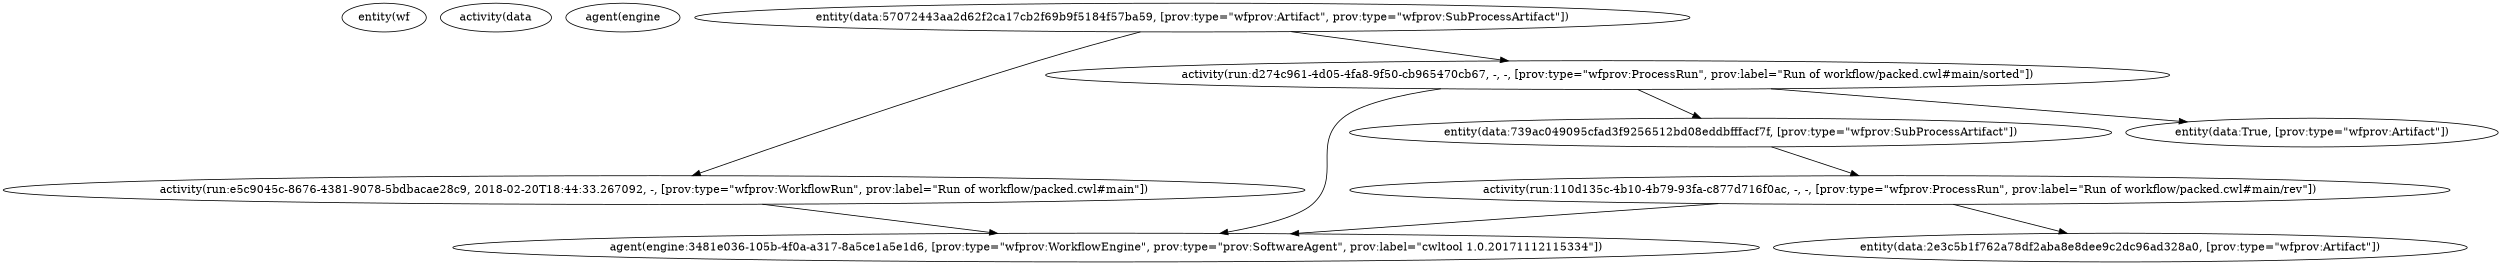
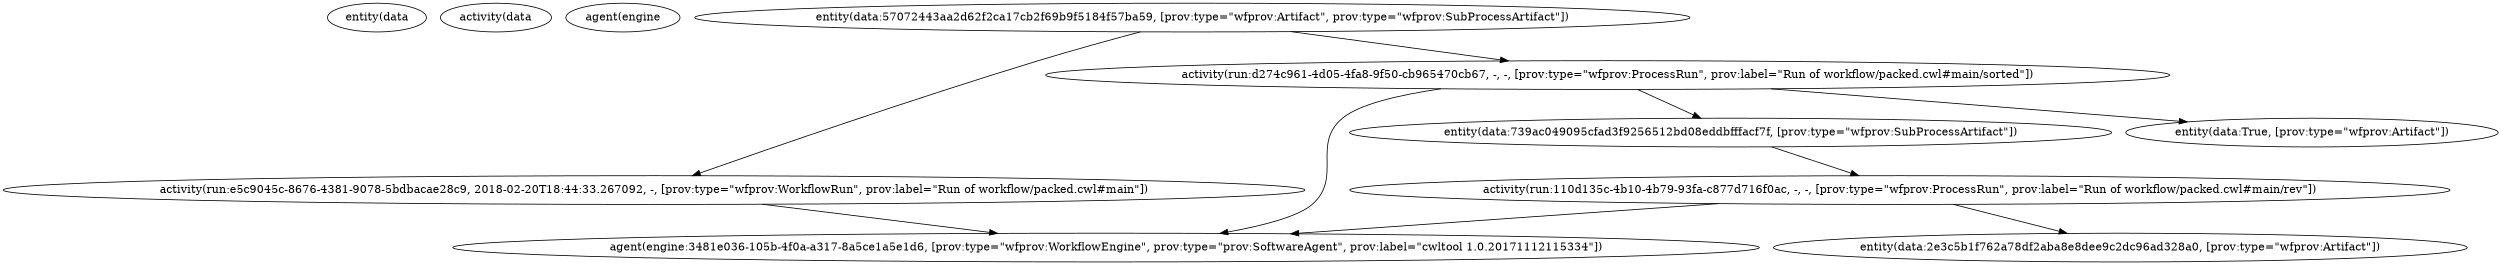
  digraph {
-   "entity(wf"
+   "entity(data"
    n3 [label="activity(data"]
    "agent(engine"
    "activity(run:e5c9045c-8676-4381-9078-5bdbacae28c9, 2018-02-20T18:44:33.267092, -, [prov:type=\"wfprov:WorkflowRun\", prov:label=\"Run of workflow/packed.cwl#main\"])"
    "agent(engine:3481e036-105b-4f0a-a317-8a5ce1a5e1d6, [prov:type=\"wfprov:WorkflowEngine\", prov:type=\"prov:SoftwareAgent\", prov:label=\"cwltool 1.0.20171112115334\"])"
    "entity(data:57072443aa2d62f2ca17cb2f69b9f5184f57ba59, [prov:type=\"wfprov:Artifact\", prov:type=\"wfprov:SubProcessArtifact\"])"
    "activity(run:d274c961-4d05-4fa8-9f50-cb965470cb67, -, -, [prov:type=\"wfprov:ProcessRun\", prov:label=\"Run of workflow/packed.cwl#main/sorted\"])"
    "entity(data:739ac049095cfad3f9256512bd08eddbfffacf7f, [prov:type=\"wfprov:SubProcessArtifact\"])"
    "entity(data:True, [prov:type=\"wfprov:Artifact\"])"
    "activity(run:110d135c-4b10-4b79-93fa-c877d716f0ac, -, -, [prov:type=\"wfprov:ProcessRun\", prov:label=\"Run of workflow/packed.cwl#main/rev\"])"
    "entity(data:2e3c5b1f762a78df2aba8e8dee9c2dc96ad328a0, [prov:type=\"wfprov:Artifact\"])"
    "activity(run:e5c9045c-8676-4381-9078-5bdbacae28c9, 2018-02-20T18:44:33.267092, -, [prov:type=\"wfprov:WorkflowRun\", prov:label=\"Run of workflow/packed.cwl#main\"])" -> "agent(engine:3481e036-105b-4f0a-a317-8a5ce1a5e1d6, [prov:type=\"wfprov:WorkflowEngine\", prov:type=\"prov:SoftwareAgent\", prov:label=\"cwltool 1.0.20171112115334\"])" [relation="wasAssociatedWith(run:e5c9045c-8676-4381-9078-5bdbacae28c9, engine:3481e036-105b-4f0a-a317-8a5ce1a5e1d6, wf:main)"]
    "entity(data:57072443aa2d62f2ca17cb2f69b9f5184f57ba59, [prov:type=\"wfprov:Artifact\", prov:type=\"wfprov:SubProcessArtifact\"])" -> "activity(run:e5c9045c-8676-4381-9078-5bdbacae28c9, 2018-02-20T18:44:33.267092, -, [prov:type=\"wfprov:WorkflowRun\", prov:label=\"Run of workflow/packed.cwl#main\"])" [relation="wasGeneratedBy(data:57072443aa2d62f2ca17cb2f69b9f5184f57ba59, run:e5c9045c-8676-4381-9078-5bdbacae28c9, 2018-02-20T18:44:36.329383, [prov:role=\"wf:main/output\"])"]
    "entity(data:57072443aa2d62f2ca17cb2f69b9f5184f57ba59, [prov:type=\"wfprov:Artifact\", prov:type=\"wfprov:SubProcessArtifact\"])" -> "activity(run:d274c961-4d05-4fa8-9f50-cb965470cb67, -, -, [prov:type=\"wfprov:ProcessRun\", prov:label=\"Run of workflow/packed.cwl#main/sorted\"])" [relation="wasGeneratedBy(data:57072443aa2d62f2ca17cb2f69b9f5184f57ba59, run:d274c961-4d05-4fa8-9f50-cb965470cb67, 2018-02-20T18:44:36.328061, [prov:role=\"wf:main/sorted/output\"])"]
    "activity(run:d274c961-4d05-4fa8-9f50-cb965470cb67, -, -, [prov:type=\"wfprov:ProcessRun\", prov:label=\"Run of workflow/packed.cwl#main/sorted\"])" -> "agent(engine:3481e036-105b-4f0a-a317-8a5ce1a5e1d6, [prov:type=\"wfprov:WorkflowEngine\", prov:type=\"prov:SoftwareAgent\", prov:label=\"cwltool 1.0.20171112115334\"])" [relation="wasAssociatedWith(run:d274c961-4d05-4fa8-9f50-cb965470cb67, engine:3481e036-105b-4f0a-a317-8a5ce1a5e1d6, wf:main/sorted)"]
    "activity(run:d274c961-4d05-4fa8-9f50-cb965470cb67, -, -, [prov:type=\"wfprov:ProcessRun\", prov:label=\"Run of workflow/packed.cwl#main/sorted\"])" -> "entity(data:739ac049095cfad3f9256512bd08eddbfffacf7f, [prov:type=\"wfprov:SubProcessArtifact\"])" [relation="used(run:d274c961-4d05-4fa8-9f50-cb965470cb67, data:739ac049095cfad3f9256512bd08eddbfffacf7f, 2018-02-20T18:44:35.282373, [prov:role=\"sorted/input\"])"]
    "activity(run:d274c961-4d05-4fa8-9f50-cb965470cb67, -, -, [prov:type=\"wfprov:ProcessRun\", prov:label=\"Run of workflow/packed.cwl#main/sorted\"])" -> "entity(data:True, [prov:type=\"wfprov:Artifact\"])" [relation="used(run:d274c961-4d05-4fa8-9f50-cb965470cb67, data:True, 2018-02-20T18:44:35.282607, [prov:role=\"sorted/reverse\"])"]
    "entity(data:739ac049095cfad3f9256512bd08eddbfffacf7f, [prov:type=\"wfprov:SubProcessArtifact\"])" -> "activity(run:110d135c-4b10-4b79-93fa-c877d716f0ac, -, -, [prov:type=\"wfprov:ProcessRun\", prov:label=\"Run of workflow/packed.cwl#main/rev\"])" [relation="wasGeneratedBy(data:739ac049095cfad3f9256512bd08eddbfffacf7f, run:110d135c-4b10-4b79-93fa-c877d716f0ac, 2018-02-20T18:44:34.954504, [prov:role=\"wf:main/rev/output\"])"]
    "activity(run:110d135c-4b10-4b79-93fa-c877d716f0ac, -, -, [prov:type=\"wfprov:ProcessRun\", prov:label=\"Run of workflow/packed.cwl#main/rev\"])" -> "agent(engine:3481e036-105b-4f0a-a317-8a5ce1a5e1d6, [prov:type=\"wfprov:WorkflowEngine\", prov:type=\"prov:SoftwareAgent\", prov:label=\"cwltool 1.0.20171112115334\"])" [relation="wasAssociatedWith(run:110d135c-4b10-4b79-93fa-c877d716f0ac, engine:3481e036-105b-4f0a-a317-8a5ce1a5e1d6, wf:main/rev)"]
    "activity(run:110d135c-4b10-4b79-93fa-c877d716f0ac, -, -, [prov:type=\"wfprov:ProcessRun\", prov:label=\"Run of workflow/packed.cwl#main/rev\"])" -> "entity(data:2e3c5b1f762a78df2aba8e8dee9c2dc96ad328a0, [prov:type=\"wfprov:Artifact\"])" [relation="used(run:110d135c-4b10-4b79-93fa-c877d716f0ac, data:2e3c5b1f762a78df2aba8e8dee9c2dc96ad328a0, 2018-02-20T18:44:33.999998, [prov:role=\"rev/input\"])"]
  }
